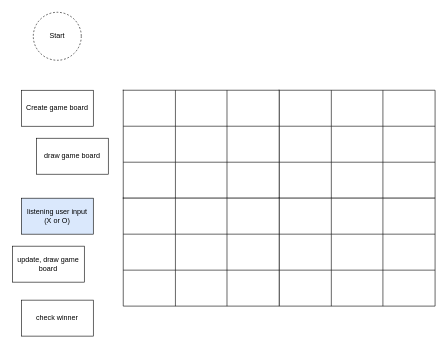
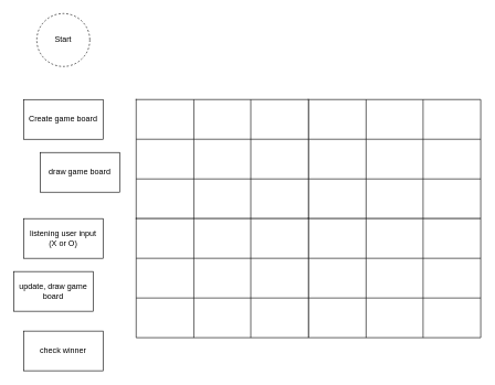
  <mxCell id="0" />
  <mxCell id="1" parent="0" />
  <mxCell id="2" value="Start" style="ellipse;whiteSpace=wrap;html=1;aspect=fixed;dashed=1;" vertex="1" parent="1"><mxGeometry x="55" y="20" width="80" height="80" as="geometry" /></mxCell>
  <mxCell id="3" value="Create game board" style="rounded=0;whiteSpace=wrap;html=1;" vertex="1" parent="1"><mxGeometry x="35" y="150" width="120" height="60" as="geometry" /></mxCell>
  <mxCell id="4" value="draw game board" style="rounded=0;whiteSpace=wrap;html=1;" vertex="1" parent="1"><mxGeometry x="60" y="230" width="120" height="60" as="geometry" /></mxCell>
- <mxCell id="5" value="listening user input&lt;br&gt;(X or O)" style="rounded=0;whiteSpace=wrap;html=1;fillColor=#dae8fc;" vertex="1" parent="1"><mxGeometry x="35" y="330" width="120" height="60" as="geometry" /></mxCell>
+ <mxCell id="5" value="listening user input&lt;br&gt;(X or O)" style="rounded=0;whiteSpace=wrap;html=1;" vertex="1" parent="1"><mxGeometry x="35" y="330" width="120" height="60" as="geometry" /></mxCell>
  <mxCell id="6" value="update, draw game board" style="rounded=0;whiteSpace=wrap;html=1;" vertex="1" parent="1"><mxGeometry x="20" y="410" width="120" height="60" as="geometry" /></mxCell>
  <mxCell id="7" value="check winner" style="rounded=0;whiteSpace=wrap;html=1;" vertex="1" parent="1"><mxGeometry x="35" y="500" width="120" height="60" as="geometry" /></mxCell>
  <mxCell id="8" value="" style="shape=table;html=1;whiteSpace=wrap;startSize=0;container=1;collapsible=0;childLayout=tableLayout;" vertex="1" parent="1"><mxGeometry x="465" y="150" width="260" height="180" as="geometry" /></mxCell>
  <mxCell id="9" value="" style="shape=tableRow;horizontal=0;startSize=0;swimlaneHead=0;swimlaneBody=0;top=0;left=0;bottom=0;right=0;collapsible=0;dropTarget=0;fillColor=none;points=[[0,0.5],[1,0.5]];portConstraint=eastwest;" vertex="1" parent="8"><mxGeometry width="260" height="60" as="geometry" /></mxCell>
  <mxCell id="10" value="" style="shape=partialRectangle;html=1;whiteSpace=wrap;connectable=0;fillColor=none;top=0;left=0;bottom=0;right=0;overflow=hidden;" vertex="1" parent="9"><mxGeometry width="87" height="60" as="geometry"><mxRectangle width="87" height="60" as="alternateBounds" /></mxGeometry></mxCell>
  <mxCell id="11" value="" style="shape=partialRectangle;html=1;whiteSpace=wrap;connectable=0;fillColor=none;top=0;left=0;bottom=0;right=0;overflow=hidden;" vertex="1" parent="9"><mxGeometry x="87" width="86" height="60" as="geometry"><mxRectangle width="86" height="60" as="alternateBounds" /></mxGeometry></mxCell>
  <mxCell id="12" value="" style="shape=partialRectangle;html=1;whiteSpace=wrap;connectable=0;fillColor=none;top=0;left=0;bottom=0;right=0;overflow=hidden;" vertex="1" parent="9"><mxGeometry x="173" width="87" height="60" as="geometry"><mxRectangle width="87" height="60" as="alternateBounds" /></mxGeometry></mxCell>
  <mxCell id="13" value="" style="shape=tableRow;horizontal=0;startSize=0;swimlaneHead=0;swimlaneBody=0;top=0;left=0;bottom=0;right=0;collapsible=0;dropTarget=0;fillColor=none;points=[[0,0.5],[1,0.5]];portConstraint=eastwest;" vertex="1" parent="8"><mxGeometry y="60" width="260" height="60" as="geometry" /></mxCell>
  <mxCell id="14" value="" style="shape=partialRectangle;html=1;whiteSpace=wrap;connectable=0;fillColor=none;top=0;left=0;bottom=0;right=0;overflow=hidden;" vertex="1" parent="13"><mxGeometry width="87" height="60" as="geometry"><mxRectangle width="87" height="60" as="alternateBounds" /></mxGeometry></mxCell>
  <mxCell id="15" value="" style="shape=partialRectangle;html=1;whiteSpace=wrap;connectable=0;fillColor=none;top=0;left=0;bottom=0;right=0;overflow=hidden;" vertex="1" parent="13"><mxGeometry x="87" width="86" height="60" as="geometry"><mxRectangle width="86" height="60" as="alternateBounds" /></mxGeometry></mxCell>
  <mxCell id="16" value="" style="shape=partialRectangle;html=1;whiteSpace=wrap;connectable=0;fillColor=none;top=0;left=0;bottom=0;right=0;overflow=hidden;" vertex="1" parent="13"><mxGeometry x="173" width="87" height="60" as="geometry"><mxRectangle width="87" height="60" as="alternateBounds" /></mxGeometry></mxCell>
  <mxCell id="17" value="" style="shape=tableRow;horizontal=0;startSize=0;swimlaneHead=0;swimlaneBody=0;top=0;left=0;bottom=0;right=0;collapsible=0;dropTarget=0;fillColor=none;points=[[0,0.5],[1,0.5]];portConstraint=eastwest;" vertex="1" parent="8"><mxGeometry y="120" width="260" height="60" as="geometry" /></mxCell>
  <mxCell id="18" value="" style="shape=partialRectangle;html=1;whiteSpace=wrap;connectable=0;fillColor=none;top=0;left=0;bottom=0;right=0;overflow=hidden;" vertex="1" parent="17"><mxGeometry width="87" height="60" as="geometry"><mxRectangle width="87" height="60" as="alternateBounds" /></mxGeometry></mxCell>
  <mxCell id="19" value="" style="shape=partialRectangle;html=1;whiteSpace=wrap;connectable=0;fillColor=none;top=0;left=0;bottom=0;right=0;overflow=hidden;" vertex="1" parent="17"><mxGeometry x="87" width="86" height="60" as="geometry"><mxRectangle width="86" height="60" as="alternateBounds" /></mxGeometry></mxCell>
  <mxCell id="20" value="" style="shape=partialRectangle;html=1;whiteSpace=wrap;connectable=0;fillColor=none;top=0;left=0;bottom=0;right=0;overflow=hidden;pointerEvents=1;" vertex="1" parent="17"><mxGeometry x="173" width="87" height="60" as="geometry"><mxRectangle width="87" height="60" as="alternateBounds" /></mxGeometry></mxCell>
  <mxCell id="21" value="" style="shape=table;html=1;whiteSpace=wrap;startSize=0;container=1;collapsible=0;childLayout=tableLayout;" vertex="1" parent="1"><mxGeometry x="205" y="150" width="260" height="180" as="geometry" /></mxCell>
  <mxCell id="22" value="" style="shape=tableRow;horizontal=0;startSize=0;swimlaneHead=0;swimlaneBody=0;top=0;left=0;bottom=0;right=0;collapsible=0;dropTarget=0;fillColor=none;points=[[0,0.5],[1,0.5]];portConstraint=eastwest;" vertex="1" parent="21"><mxGeometry width="260" height="60" as="geometry" /></mxCell>
  <mxCell id="23" value="" style="shape=partialRectangle;html=1;whiteSpace=wrap;connectable=0;fillColor=none;top=0;left=0;bottom=0;right=0;overflow=hidden;" vertex="1" parent="22"><mxGeometry width="87" height="60" as="geometry"><mxRectangle width="87" height="60" as="alternateBounds" /></mxGeometry></mxCell>
  <mxCell id="24" value="" style="shape=partialRectangle;html=1;whiteSpace=wrap;connectable=0;fillColor=none;top=0;left=0;bottom=0;right=0;overflow=hidden;" vertex="1" parent="22"><mxGeometry x="87" width="86" height="60" as="geometry"><mxRectangle width="86" height="60" as="alternateBounds" /></mxGeometry></mxCell>
  <mxCell id="25" value="" style="shape=partialRectangle;html=1;whiteSpace=wrap;connectable=0;fillColor=none;top=0;left=0;bottom=0;right=0;overflow=hidden;" vertex="1" parent="22"><mxGeometry x="173" width="87" height="60" as="geometry"><mxRectangle width="87" height="60" as="alternateBounds" /></mxGeometry></mxCell>
  <mxCell id="26" value="" style="shape=tableRow;horizontal=0;startSize=0;swimlaneHead=0;swimlaneBody=0;top=0;left=0;bottom=0;right=0;collapsible=0;dropTarget=0;fillColor=none;points=[[0,0.5],[1,0.5]];portConstraint=eastwest;" vertex="1" parent="21"><mxGeometry y="60" width="260" height="60" as="geometry" /></mxCell>
  <mxCell id="27" value="" style="shape=partialRectangle;html=1;whiteSpace=wrap;connectable=0;fillColor=none;top=0;left=0;bottom=0;right=0;overflow=hidden;" vertex="1" parent="26"><mxGeometry width="87" height="60" as="geometry"><mxRectangle width="87" height="60" as="alternateBounds" /></mxGeometry></mxCell>
  <mxCell id="28" value="" style="shape=partialRectangle;html=1;whiteSpace=wrap;connectable=0;fillColor=none;top=0;left=0;bottom=0;right=0;overflow=hidden;" vertex="1" parent="26"><mxGeometry x="87" width="86" height="60" as="geometry"><mxRectangle width="86" height="60" as="alternateBounds" /></mxGeometry></mxCell>
  <mxCell id="29" value="" style="shape=partialRectangle;html=1;whiteSpace=wrap;connectable=0;fillColor=none;top=0;left=0;bottom=0;right=0;overflow=hidden;" vertex="1" parent="26"><mxGeometry x="173" width="87" height="60" as="geometry"><mxRectangle width="87" height="60" as="alternateBounds" /></mxGeometry></mxCell>
  <mxCell id="30" value="" style="shape=tableRow;horizontal=0;startSize=0;swimlaneHead=0;swimlaneBody=0;top=0;left=0;bottom=0;right=0;collapsible=0;dropTarget=0;fillColor=none;points=[[0,0.5],[1,0.5]];portConstraint=eastwest;" vertex="1" parent="21"><mxGeometry y="120" width="260" height="60" as="geometry" /></mxCell>
  <mxCell id="31" value="" style="shape=partialRectangle;html=1;whiteSpace=wrap;connectable=0;fillColor=none;top=0;left=0;bottom=0;right=0;overflow=hidden;" vertex="1" parent="30"><mxGeometry width="87" height="60" as="geometry"><mxRectangle width="87" height="60" as="alternateBounds" /></mxGeometry></mxCell>
  <mxCell id="32" value="" style="shape=partialRectangle;html=1;whiteSpace=wrap;connectable=0;fillColor=none;top=0;left=0;bottom=0;right=0;overflow=hidden;" vertex="1" parent="30"><mxGeometry x="87" width="86" height="60" as="geometry"><mxRectangle width="86" height="60" as="alternateBounds" /></mxGeometry></mxCell>
  <mxCell id="33" value="" style="shape=partialRectangle;html=1;whiteSpace=wrap;connectable=0;fillColor=none;top=0;left=0;bottom=0;right=0;overflow=hidden;pointerEvents=1;" vertex="1" parent="30"><mxGeometry x="173" width="87" height="60" as="geometry"><mxRectangle width="87" height="60" as="alternateBounds" /></mxGeometry></mxCell>
  <mxCell id="34" value="" style="shape=table;html=1;whiteSpace=wrap;startSize=0;container=1;collapsible=0;childLayout=tableLayout;" vertex="1" parent="1"><mxGeometry x="465" y="330" width="260" height="180" as="geometry" /></mxCell>
  <mxCell id="35" value="" style="shape=tableRow;horizontal=0;startSize=0;swimlaneHead=0;swimlaneBody=0;top=0;left=0;bottom=0;right=0;collapsible=0;dropTarget=0;fillColor=none;points=[[0,0.5],[1,0.5]];portConstraint=eastwest;" vertex="1" parent="34"><mxGeometry width="260" height="60" as="geometry" /></mxCell>
  <mxCell id="36" value="" style="shape=partialRectangle;html=1;whiteSpace=wrap;connectable=0;fillColor=none;top=0;left=0;bottom=0;right=0;overflow=hidden;" vertex="1" parent="35"><mxGeometry width="87" height="60" as="geometry"><mxRectangle width="87" height="60" as="alternateBounds" /></mxGeometry></mxCell>
  <mxCell id="37" value="" style="shape=partialRectangle;html=1;whiteSpace=wrap;connectable=0;fillColor=none;top=0;left=0;bottom=0;right=0;overflow=hidden;" vertex="1" parent="35"><mxGeometry x="87" width="86" height="60" as="geometry"><mxRectangle width="86" height="60" as="alternateBounds" /></mxGeometry></mxCell>
  <mxCell id="38" value="" style="shape=partialRectangle;html=1;whiteSpace=wrap;connectable=0;fillColor=none;top=0;left=0;bottom=0;right=0;overflow=hidden;" vertex="1" parent="35"><mxGeometry x="173" width="87" height="60" as="geometry"><mxRectangle width="87" height="60" as="alternateBounds" /></mxGeometry></mxCell>
  <mxCell id="39" value="" style="shape=tableRow;horizontal=0;startSize=0;swimlaneHead=0;swimlaneBody=0;top=0;left=0;bottom=0;right=0;collapsible=0;dropTarget=0;fillColor=none;points=[[0,0.5],[1,0.5]];portConstraint=eastwest;" vertex="1" parent="34"><mxGeometry y="60" width="260" height="60" as="geometry" /></mxCell>
  <mxCell id="40" value="" style="shape=partialRectangle;html=1;whiteSpace=wrap;connectable=0;fillColor=none;top=0;left=0;bottom=0;right=0;overflow=hidden;" vertex="1" parent="39"><mxGeometry width="87" height="60" as="geometry"><mxRectangle width="87" height="60" as="alternateBounds" /></mxGeometry></mxCell>
  <mxCell id="41" value="" style="shape=partialRectangle;html=1;whiteSpace=wrap;connectable=0;fillColor=none;top=0;left=0;bottom=0;right=0;overflow=hidden;" vertex="1" parent="39"><mxGeometry x="87" width="86" height="60" as="geometry"><mxRectangle width="86" height="60" as="alternateBounds" /></mxGeometry></mxCell>
  <mxCell id="42" value="" style="shape=partialRectangle;html=1;whiteSpace=wrap;connectable=0;fillColor=none;top=0;left=0;bottom=0;right=0;overflow=hidden;" vertex="1" parent="39"><mxGeometry x="173" width="87" height="60" as="geometry"><mxRectangle width="87" height="60" as="alternateBounds" /></mxGeometry></mxCell>
  <mxCell id="43" value="" style="shape=tableRow;horizontal=0;startSize=0;swimlaneHead=0;swimlaneBody=0;top=0;left=0;bottom=0;right=0;collapsible=0;dropTarget=0;fillColor=none;points=[[0,0.5],[1,0.5]];portConstraint=eastwest;" vertex="1" parent="34"><mxGeometry y="120" width="260" height="60" as="geometry" /></mxCell>
  <mxCell id="44" value="" style="shape=partialRectangle;html=1;whiteSpace=wrap;connectable=0;fillColor=none;top=0;left=0;bottom=0;right=0;overflow=hidden;" vertex="1" parent="43"><mxGeometry width="87" height="60" as="geometry"><mxRectangle width="87" height="60" as="alternateBounds" /></mxGeometry></mxCell>
  <mxCell id="45" value="" style="shape=partialRectangle;html=1;whiteSpace=wrap;connectable=0;fillColor=none;top=0;left=0;bottom=0;right=0;overflow=hidden;" vertex="1" parent="43"><mxGeometry x="87" width="86" height="60" as="geometry"><mxRectangle width="86" height="60" as="alternateBounds" /></mxGeometry></mxCell>
  <mxCell id="46" value="" style="shape=partialRectangle;html=1;whiteSpace=wrap;connectable=0;fillColor=none;top=0;left=0;bottom=0;right=0;overflow=hidden;pointerEvents=1;" vertex="1" parent="43"><mxGeometry x="173" width="87" height="60" as="geometry"><mxRectangle width="87" height="60" as="alternateBounds" /></mxGeometry></mxCell>
  <mxCell id="47" value="" style="shape=table;html=1;whiteSpace=wrap;startSize=0;container=1;collapsible=0;childLayout=tableLayout;" vertex="1" parent="1"><mxGeometry x="205" y="330" width="260" height="180" as="geometry" /></mxCell>
  <mxCell id="48" value="" style="shape=tableRow;horizontal=0;startSize=0;swimlaneHead=0;swimlaneBody=0;top=0;left=0;bottom=0;right=0;collapsible=0;dropTarget=0;fillColor=none;points=[[0,0.5],[1,0.5]];portConstraint=eastwest;" vertex="1" parent="47"><mxGeometry width="260" height="60" as="geometry" /></mxCell>
  <mxCell id="49" value="" style="shape=partialRectangle;html=1;whiteSpace=wrap;connectable=0;fillColor=none;top=0;left=0;bottom=0;right=0;overflow=hidden;" vertex="1" parent="48"><mxGeometry width="87" height="60" as="geometry"><mxRectangle width="87" height="60" as="alternateBounds" /></mxGeometry></mxCell>
  <mxCell id="50" value="" style="shape=partialRectangle;html=1;whiteSpace=wrap;connectable=0;fillColor=none;top=0;left=0;bottom=0;right=0;overflow=hidden;" vertex="1" parent="48"><mxGeometry x="87" width="86" height="60" as="geometry"><mxRectangle width="86" height="60" as="alternateBounds" /></mxGeometry></mxCell>
  <mxCell id="51" value="" style="shape=partialRectangle;html=1;whiteSpace=wrap;connectable=0;fillColor=none;top=0;left=0;bottom=0;right=0;overflow=hidden;" vertex="1" parent="48"><mxGeometry x="173" width="87" height="60" as="geometry"><mxRectangle width="87" height="60" as="alternateBounds" /></mxGeometry></mxCell>
  <mxCell id="52" value="" style="shape=tableRow;horizontal=0;startSize=0;swimlaneHead=0;swimlaneBody=0;top=0;left=0;bottom=0;right=0;collapsible=0;dropTarget=0;fillColor=none;points=[[0,0.5],[1,0.5]];portConstraint=eastwest;" vertex="1" parent="47"><mxGeometry y="60" width="260" height="60" as="geometry" /></mxCell>
  <mxCell id="53" value="" style="shape=partialRectangle;html=1;whiteSpace=wrap;connectable=0;fillColor=none;top=0;left=0;bottom=0;right=0;overflow=hidden;" vertex="1" parent="52"><mxGeometry width="87" height="60" as="geometry"><mxRectangle width="87" height="60" as="alternateBounds" /></mxGeometry></mxCell>
  <mxCell id="54" value="" style="shape=partialRectangle;html=1;whiteSpace=wrap;connectable=0;fillColor=none;top=0;left=0;bottom=0;right=0;overflow=hidden;" vertex="1" parent="52"><mxGeometry x="87" width="86" height="60" as="geometry"><mxRectangle width="86" height="60" as="alternateBounds" /></mxGeometry></mxCell>
  <mxCell id="55" value="" style="shape=partialRectangle;html=1;whiteSpace=wrap;connectable=0;fillColor=none;top=0;left=0;bottom=0;right=0;overflow=hidden;" vertex="1" parent="52"><mxGeometry x="173" width="87" height="60" as="geometry"><mxRectangle width="87" height="60" as="alternateBounds" /></mxGeometry></mxCell>
  <mxCell id="56" value="" style="shape=tableRow;horizontal=0;startSize=0;swimlaneHead=0;swimlaneBody=0;top=0;left=0;bottom=0;right=0;collapsible=0;dropTarget=0;fillColor=none;points=[[0,0.5],[1,0.5]];portConstraint=eastwest;" vertex="1" parent="47"><mxGeometry y="120" width="260" height="60" as="geometry" /></mxCell>
  <mxCell id="57" value="" style="shape=partialRectangle;html=1;whiteSpace=wrap;connectable=0;fillColor=none;top=0;left=0;bottom=0;right=0;overflow=hidden;" vertex="1" parent="56"><mxGeometry width="87" height="60" as="geometry"><mxRectangle width="87" height="60" as="alternateBounds" /></mxGeometry></mxCell>
  <mxCell id="58" value="" style="shape=partialRectangle;html=1;whiteSpace=wrap;connectable=0;fillColor=none;top=0;left=0;bottom=0;right=0;overflow=hidden;" vertex="1" parent="56"><mxGeometry x="87" width="86" height="60" as="geometry"><mxRectangle width="86" height="60" as="alternateBounds" /></mxGeometry></mxCell>
  <mxCell id="59" value="" style="shape=partialRectangle;html=1;whiteSpace=wrap;connectable=0;fillColor=none;top=0;left=0;bottom=0;right=0;overflow=hidden;pointerEvents=1;" vertex="1" parent="56"><mxGeometry x="173" width="87" height="60" as="geometry"><mxRectangle width="87" height="60" as="alternateBounds" /></mxGeometry></mxCell>
